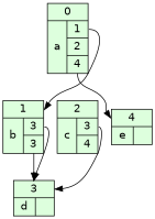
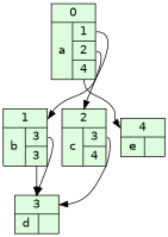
  digraph {
    fontname="DejaVu Sans"
    rankdir=TB
    node [fillcolor="#ddffdd" fontname="DejaVu Sans" shape=record style=filled]
    edge [fontname="DejaVu Sans" headport=0 tailport=1]
    n1 [label="{<0>0|{a|{<1>1|<2>2|<4>4}}}"]
    n2 [label="{<0>1|{b|{<1>3|<2>3}}}"]
    n3 [label="{<0>2|{c|{<1>3|<2>4}}}"]
    n4 [label="{<0>4|{e|{}}}"]
    n5 [label="{<0>3|{d|{}}}"]
    n1 -> n2
+   n1 -> n3 [tailport=2]
    n1 -> n4 [tailport=4]
    n2 -> n5
    n2 -> n5 [tailport=2]
    n3 -> n5
  }
